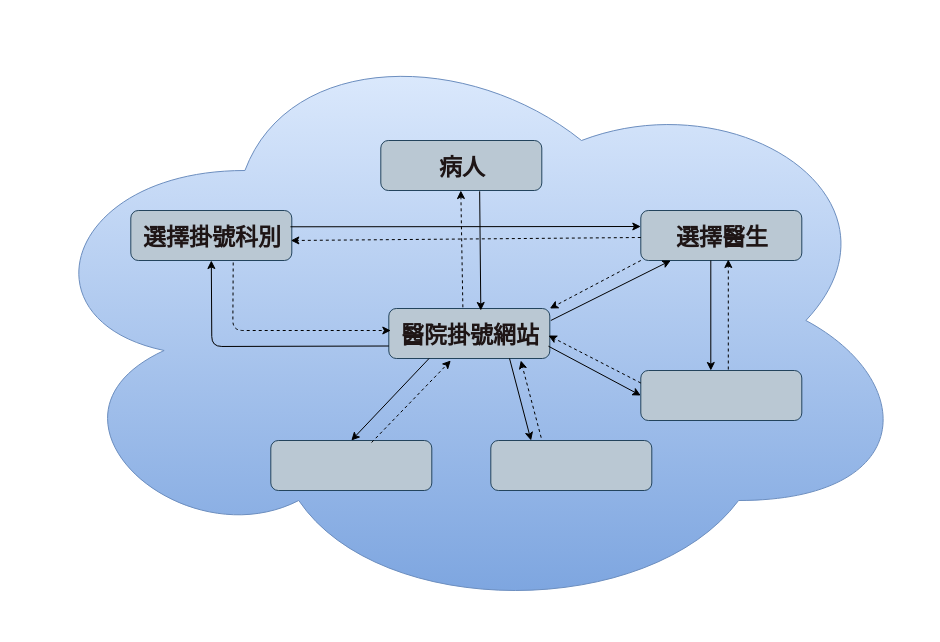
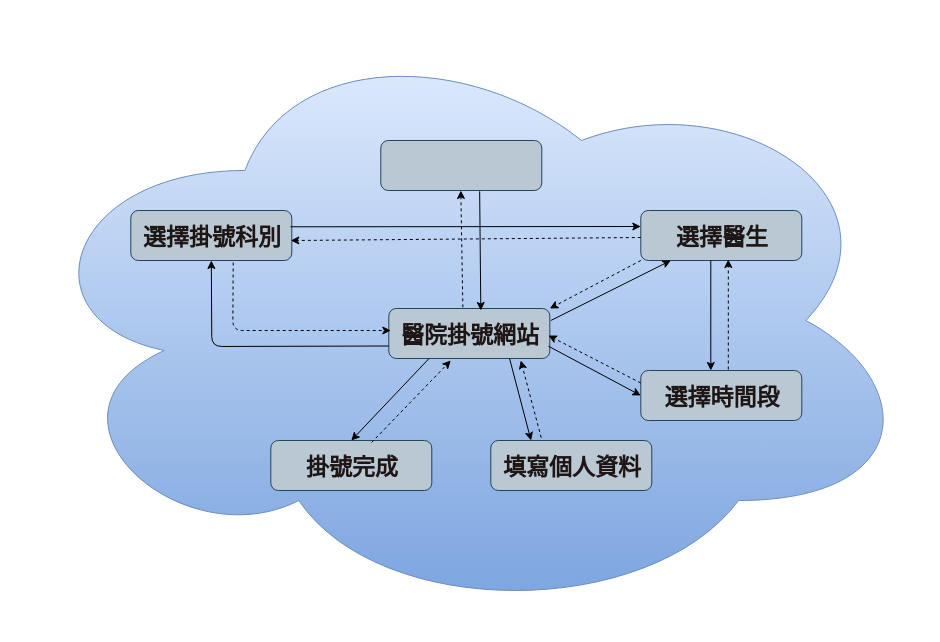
  <mxCell id="0" />
  <mxCell id="1" parent="0" />
  <mxCell id="2" value="" style="ellipse;shape=cloud;whiteSpace=wrap;html=1;rounded=1;fontSize=23;fillColor=#dae8fc;gradientColor=#7ea6e0;strokeColor=#6c8ebf;" vertex="1" parent="1"><mxGeometry x="20" y="20" width="897.62" height="600" as="geometry" /></mxCell>
  <mxCell id="3" value="" style="group;rounded=1;" vertex="1" connectable="0" parent="1"><mxGeometry x="388.31" y="308" width="161" height="50" as="geometry" /></mxCell>
  <mxCell id="4" value="" style="rounded=1;whiteSpace=wrap;html=1;fillColor=#bac8d3;strokeColor=#23445d;" vertex="1" parent="3"><mxGeometry width="161" height="50" as="geometry" /></mxCell>
  <mxCell id="5" value="&lt;font style=&quot;font-size: 23px;&quot;&gt;醫院掛號網站&lt;/font&gt;" style="text;strokeColor=none;align=center;fillColor=none;html=1;verticalAlign=middle;whiteSpace=wrap;rounded=1;fontColor=#1e1515;fontStyle=1" vertex="1" parent="3"><mxGeometry x="3.368" y="16.286" width="156.265" height="21.429" as="geometry" /></mxCell>
  <mxCell id="6" value="" style="rounded=1;whiteSpace=wrap;html=1;fillColor=#bac8d3;strokeColor=#23445d;" vertex="1" parent="1"><mxGeometry x="380.31" y="140" width="161" height="50" as="geometry" /></mxCell>
- <mxCell id="7" value="&lt;font style=&quot;font-size: 23px;&quot;&gt;病人&lt;/font&gt;" style="text;strokeColor=none;align=center;fillColor=none;html=1;verticalAlign=middle;whiteSpace=wrap;rounded=1;fontColor=#1e1515;fontStyle=1" vertex="1" parent="1"><mxGeometry x="383.678" y="156.286" width="156.265" height="21.429" as="geometry" /></mxCell>
  <mxCell id="8" value="" style="group;rounded=1;" vertex="1" connectable="0" parent="1"><mxGeometry x="130.31" y="210" width="161" height="50" as="geometry" /></mxCell>
  <mxCell id="9" value="" style="rounded=1;whiteSpace=wrap;html=1;fillColor=#bac8d3;strokeColor=#23445d;" vertex="1" parent="8"><mxGeometry width="161" height="50" as="geometry" /></mxCell>
  <mxCell id="10" value="&lt;font style=&quot;font-size: 23px;&quot;&gt;選擇掛號科別&lt;/font&gt;" style="text;strokeColor=none;align=center;fillColor=none;html=1;verticalAlign=middle;whiteSpace=wrap;rounded=1;fontColor=#1e1515;fontStyle=1" vertex="1" parent="8"><mxGeometry x="3.368" y="16.286" width="156.265" height="21.429" as="geometry" /></mxCell>
  <mxCell id="11" value="" style="group;rounded=1;" vertex="1" connectable="0" parent="1"><mxGeometry x="270.31" y="440" width="161" height="50" as="geometry" /></mxCell>
  <mxCell id="12" value="" style="rounded=1;whiteSpace=wrap;html=1;fillColor=#bac8d3;strokeColor=#23445d;" vertex="1" parent="11"><mxGeometry width="161" height="50" as="geometry" /></mxCell>
+ <mxCell id="13" value="&lt;font style=&quot;font-size: 23px;&quot;&gt;掛號完成&lt;/font&gt;" style="text;strokeColor=none;align=center;fillColor=none;html=1;verticalAlign=middle;whiteSpace=wrap;rounded=1;fontColor=#1e1515;fontStyle=1" vertex="1" parent="11"><mxGeometry x="3.368" y="16.286" width="156.265" height="21.429" as="geometry" /></mxCell>
  <mxCell id="14" value="" style="group;rounded=1;" vertex="1" connectable="0" parent="1"><mxGeometry x="490.31" y="440" width="161" height="50" as="geometry" /></mxCell>
  <mxCell id="15" value="" style="rounded=1;whiteSpace=wrap;html=1;fillColor=#bac8d3;strokeColor=#23445d;" vertex="1" parent="14"><mxGeometry width="161" height="50" as="geometry" /></mxCell>
+ <mxCell id="16" value="&lt;font style=&quot;font-size: 23px;&quot;&gt;填寫個人資料&lt;/font&gt;" style="text;strokeColor=none;align=center;fillColor=none;html=1;verticalAlign=middle;whiteSpace=wrap;rounded=1;fontColor=#1e1515;fontStyle=1" vertex="1" parent="14"><mxGeometry x="3.368" y="16.286" width="156.265" height="21.429" as="geometry" /></mxCell>
  <mxCell id="17" value="" style="group;rounded=1;" vertex="1" connectable="0" parent="1"><mxGeometry x="640.31" y="370" width="161" height="50" as="geometry" /></mxCell>
  <mxCell id="18" value="" style="rounded=1;whiteSpace=wrap;html=1;fillColor=#bac8d3;strokeColor=#23445d;" vertex="1" parent="17"><mxGeometry width="161" height="50" as="geometry" /></mxCell>
+ <mxCell id="19" value="&lt;font style=&quot;font-size: 23px;&quot;&gt;選擇時間段&lt;/font&gt;" style="text;strokeColor=none;align=center;fillColor=none;html=1;verticalAlign=middle;whiteSpace=wrap;rounded=1;fontColor=#1e1515;fontStyle=1" vertex="1" parent="17"><mxGeometry x="3.368" y="16.286" width="156.265" height="21.429" as="geometry" /></mxCell>
  <mxCell id="20" value="" style="group;rounded=1;" vertex="1" connectable="0" parent="1"><mxGeometry x="640.31" y="210" width="161" height="50" as="geometry" /></mxCell>
  <mxCell id="21" value="" style="rounded=1;whiteSpace=wrap;html=1;fillColor=#bac8d3;strokeColor=#23445d;" vertex="1" parent="20"><mxGeometry width="161" height="50" as="geometry" /></mxCell>
  <mxCell id="22" value="&lt;font style=&quot;font-size: 23px;&quot;&gt;選擇醫生&lt;/font&gt;" style="text;strokeColor=none;align=center;fillColor=none;html=1;verticalAlign=middle;whiteSpace=wrap;rounded=1;fontColor=#1e1515;fontStyle=1" vertex="1" parent="20"><mxGeometry x="3.368" y="16.286" width="156.265" height="21.429" as="geometry" /></mxCell>
  <mxCell id="23" value="" style="endArrow=classic;html=1;fontSize=23;fontColor=#1e1515;exitX=0.614;exitY=1.016;exitDx=0;exitDy=0;exitPerimeter=0;fontStyle=0;labelBorderColor=#443131;rounded=1;" edge="1" parent="1" source="6"><mxGeometry width="50" height="50" relative="1" as="geometry"><mxPoint x="470.31" y="270" as="sourcePoint" /><mxPoint x="480.31" y="310" as="targetPoint" /></mxGeometry></mxCell>
  <mxCell id="24" value="" style="endArrow=classic;html=1;fontSize=23;fontColor=#1e1515;exitX=1;exitY=0;exitDx=0;exitDy=0;fontStyle=0;labelBorderColor=#443131;rounded=1;" edge="1" parent="1" source="10"><mxGeometry width="50" height="50" relative="1" as="geometry"><mxPoint x="489.164" y="200.8" as="sourcePoint" /><mxPoint x="640.31" y="226" as="targetPoint" /></mxGeometry></mxCell>
  <mxCell id="25" style="edgeStyle=none;html=1;labelBorderColor=#443131;fontSize=23;fontColor=#1e1515;rounded=1;" edge="1" parent="1"><mxGeometry relative="1" as="geometry"><mxPoint x="670.31" y="260" as="targetPoint" /><mxPoint x="550.31" y="320" as="sourcePoint" /></mxGeometry></mxCell>
  <mxCell id="26" value="" style="endArrow=classic;html=1;fontSize=23;fontColor=#1e1515;fontStyle=0;labelBorderColor=#443131;rounded=1;" edge="1" parent="1"><mxGeometry width="50" height="50" relative="1" as="geometry"><mxPoint x="710.31" y="260" as="sourcePoint" /><mxPoint x="710.31" y="370" as="targetPoint" /></mxGeometry></mxCell>
  <mxCell id="27" value="" style="endArrow=classic;html=1;fontSize=23;fontColor=#1e1515;fontStyle=0;labelBorderColor=#443131;exitX=0.75;exitY=1;exitDx=0;exitDy=0;entryX=0.25;entryY=0;entryDx=0;entryDy=0;rounded=1;" edge="1" parent="1" source="4" target="15"><mxGeometry width="50" height="50" relative="1" as="geometry"><mxPoint x="720.31" y="270" as="sourcePoint" /><mxPoint x="720.31" y="380" as="targetPoint" /></mxGeometry></mxCell>
  <mxCell id="28" value="" style="endArrow=classic;html=1;fontSize=23;fontColor=#1e1515;fontStyle=0;labelBorderColor=#443131;exitX=0.25;exitY=1;exitDx=0;exitDy=0;entryX=0.5;entryY=0;entryDx=0;entryDy=0;rounded=1;" edge="1" parent="1" source="4" target="12"><mxGeometry width="50" height="50" relative="1" as="geometry"><mxPoint x="519.06" y="368" as="sourcePoint" /><mxPoint x="530.81" y="470" as="targetPoint" /></mxGeometry></mxCell>
  <mxCell id="29" value="" style="endArrow=classic;html=1;labelBorderColor=#443131;fontSize=23;fontColor=#1e1515;entryX=0.5;entryY=1;entryDx=0;entryDy=0;rounded=1;exitX=0;exitY=0.75;exitDx=0;exitDy=0;" edge="1" parent="1" source="4" target="9"><mxGeometry width="50" height="50" relative="1" as="geometry"><mxPoint x="390.31" y="340" as="sourcePoint" /><mxPoint x="500.31" y="310" as="targetPoint" /><Array as="points"><mxPoint x="211.31" y="346" /></Array></mxGeometry></mxCell>
  <mxCell id="30" value="" style="endArrow=classic;html=1;fontSize=23;fontColor=#1e1515;fontStyle=0;labelBorderColor=#443131;exitX=1;exitY=1;exitDx=0;exitDy=0;entryX=0;entryY=0.5;entryDx=0;entryDy=0;rounded=1;" edge="1" parent="1" source="5" target="18"><mxGeometry width="50" height="50" relative="1" as="geometry"><mxPoint x="519.06" y="368" as="sourcePoint" /><mxPoint x="540.56" y="450" as="targetPoint" /></mxGeometry></mxCell>
  <mxCell id="31" value="" style="endArrow=classic;html=1;rounded=1;labelBorderColor=#443131;fontSize=23;fontColor=#1e1515;dashed=1;exitX=0.46;exitY=-0.024;exitDx=0;exitDy=0;exitPerimeter=0;" edge="1" parent="1" source="4"><mxGeometry width="50" height="50" relative="1" as="geometry"><mxPoint x="460.31" y="300" as="sourcePoint" /><mxPoint x="460.31" y="190" as="targetPoint" /></mxGeometry></mxCell>
  <mxCell id="32" value="" style="endArrow=classic;html=1;rounded=1;dashed=1;labelBorderColor=#443131;fontSize=23;fontColor=#1e1515;" edge="1" parent="1"><mxGeometry width="50" height="50" relative="1" as="geometry"><mxPoint x="640.31" y="237" as="sourcePoint" /><mxPoint x="290.31" y="240" as="targetPoint" /></mxGeometry></mxCell>
  <mxCell id="33" value="" style="endArrow=classic;html=1;rounded=1;dashed=1;labelBorderColor=#443131;fontSize=23;fontColor=#1e1515;entryX=1;entryY=0;entryDx=0;entryDy=0;exitX=0;exitY=1;exitDx=0;exitDy=0;" edge="1" parent="1" source="21" target="4"><mxGeometry width="50" height="50" relative="1" as="geometry"><mxPoint x="450.31" y="360" as="sourcePoint" /><mxPoint x="500.31" y="310" as="targetPoint" /></mxGeometry></mxCell>
  <mxCell id="34" value="" style="endArrow=classic;html=1;rounded=1;dashed=1;labelBorderColor=#443131;fontSize=23;fontColor=#1e1515;entryX=0.5;entryY=1;entryDx=0;entryDy=0;exitX=0.5;exitY=0;exitDx=0;exitDy=0;" edge="1" parent="1"><mxGeometry width="50" height="50" relative="1" as="geometry"><mxPoint x="727.81" y="369" as="sourcePoint" /><mxPoint x="727.81" y="259" as="targetPoint" /></mxGeometry></mxCell>
  <mxCell id="35" value="" style="endArrow=classic;html=1;rounded=1;dashed=1;labelBorderColor=#443131;fontSize=23;fontColor=#1e1515;entryX=1;entryY=0.5;entryDx=0;entryDy=0;exitX=0;exitY=0.25;exitDx=0;exitDy=0;" edge="1" parent="1" source="18" target="5"><mxGeometry width="50" height="50" relative="1" as="geometry"><mxPoint x="450.31" y="360" as="sourcePoint" /><mxPoint x="500.31" y="310" as="targetPoint" /></mxGeometry></mxCell>
  <mxCell id="36" value="" style="endArrow=classic;html=1;rounded=1;dashed=1;labelBorderColor=#443131;fontSize=23;fontColor=#1e1515;entryX=0.82;entryY=1.04;entryDx=0;entryDy=0;entryPerimeter=0;exitX=0.313;exitY=-0.056;exitDx=0;exitDy=0;exitPerimeter=0;" edge="1" parent="1" source="15" target="4"><mxGeometry width="50" height="50" relative="1" as="geometry"><mxPoint x="450.31" y="360" as="sourcePoint" /><mxPoint x="500.31" y="310" as="targetPoint" /></mxGeometry></mxCell>
  <mxCell id="37" value="" style="endArrow=classic;html=1;rounded=1;dashed=1;labelBorderColor=#443131;fontSize=23;fontColor=#1e1515;exitX=0.626;exitY=0.04;exitDx=0;exitDy=0;exitPerimeter=0;" edge="1" parent="1" source="12"><mxGeometry width="50" height="50" relative="1" as="geometry"><mxPoint x="450.31" y="360" as="sourcePoint" /><mxPoint x="450.31" y="360" as="targetPoint" /></mxGeometry></mxCell>
  <mxCell id="38" value="" style="endArrow=classic;html=1;labelBorderColor=#443131;fontSize=23;fontColor=#1e1515;rounded=1;dashed=1;exitX=0.636;exitY=1.04;exitDx=0;exitDy=0;exitPerimeter=0;" edge="1" parent="1" source="9"><mxGeometry width="50" height="50" relative="1" as="geometry"><mxPoint x="400.31" y="350" as="sourcePoint" /><mxPoint x="390.31" y="330" as="targetPoint" /><Array as="points"><mxPoint x="232.31" y="330" /></Array></mxGeometry></mxCell>
